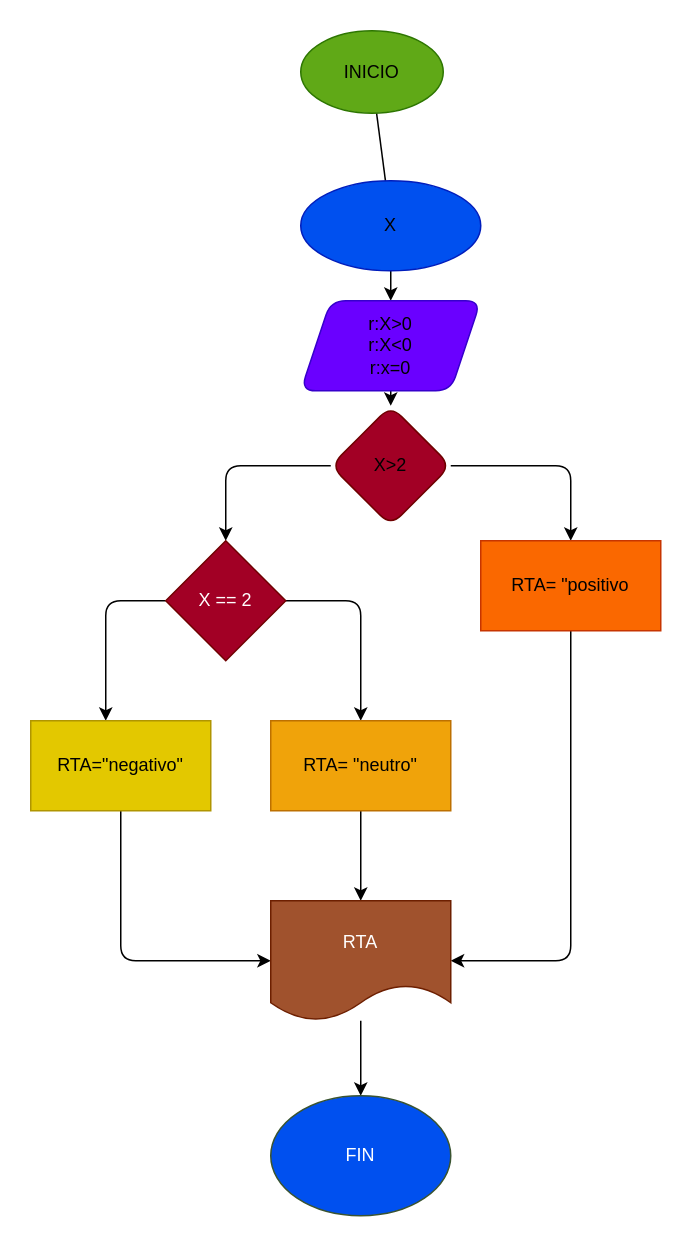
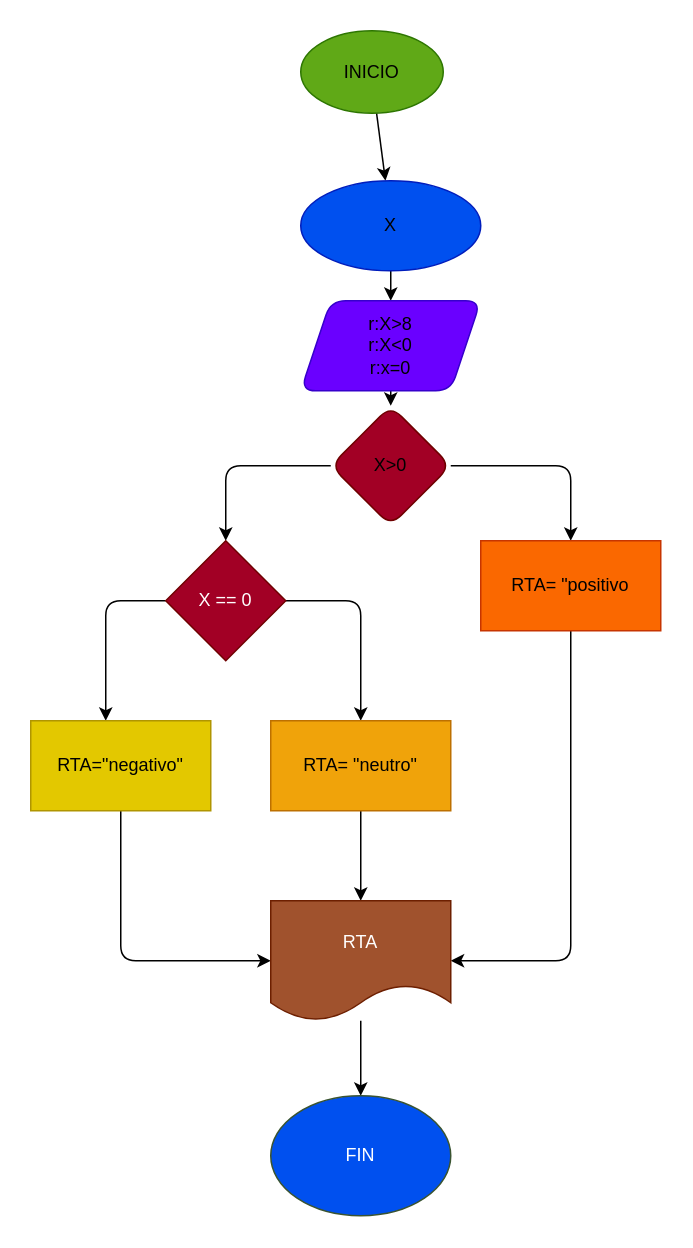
  <mxCell id="0" />
  <mxCell id="1" parent="0" />
- <mxCell id="2" value="" style="edgeStyle=none;html=1;fontColor=#000000;endArrow=none;" edge="1" parent="1" source="3" target="5"><mxGeometry relative="1" as="geometry" /></mxCell>
+ <mxCell id="2" value="" style="edgeStyle=none;html=1;fontColor=#000000;" edge="1" parent="1" source="3" target="5"><mxGeometry relative="1" as="geometry" /></mxCell>
  <mxCell id="3" value="&lt;font color=&quot;#000000&quot;&gt;INICIO&lt;/font&gt;" style="ellipse;whiteSpace=wrap;html=1;fillColor=#60a917;fontColor=#ffffff;strokeColor=#2D7600;" vertex="1" parent="1"><mxGeometry x="200" y="20" width="95" height="55" as="geometry" /></mxCell>
  <mxCell id="4" value="" style="edgeStyle=none;html=1;fontColor=#000000;" edge="1" parent="1" source="5" target="7"><mxGeometry relative="1" as="geometry" /></mxCell>
  <mxCell id="5" value="&lt;font color=&quot;#000000&quot;&gt;X&lt;/font&gt;" style="ellipse;whiteSpace=wrap;html=1;fillColor=#0050ef;strokeColor=#001DBC;fontColor=#ffffff;" vertex="1" parent="1"><mxGeometry x="200" y="120" width="120" height="60" as="geometry" /></mxCell>
  <mxCell id="6" value="" style="edgeStyle=none;html=1;fontColor=#000000;" edge="1" parent="1" source="7" target="10"><mxGeometry relative="1" as="geometry" /></mxCell>
- <mxCell id="7" value="&lt;font color=&quot;#000000&quot;&gt;r:X&amp;gt;0&lt;br&gt;r:X&amp;lt;0&lt;br&gt;r:x=0&lt;br&gt;&lt;/font&gt;" style="shape=parallelogram;perimeter=parallelogramPerimeter;whiteSpace=wrap;html=1;fixedSize=1;fillColor=#6a00ff;strokeColor=#3700CC;fontColor=#ffffff;rounded=1;" vertex="1" parent="1"><mxGeometry x="200" y="200" width="120" height="60" as="geometry" /></mxCell>
+ <mxCell id="7" value="&lt;font color=&quot;#000000&quot;&gt;r:X&amp;gt;8&lt;br&gt;r:X&amp;lt;0&lt;br&gt;r:x=0&lt;br&gt;&lt;/font&gt;" style="shape=parallelogram;perimeter=parallelogramPerimeter;whiteSpace=wrap;html=1;fixedSize=1;fillColor=#6a00ff;strokeColor=#3700CC;fontColor=#ffffff;rounded=1;" vertex="1" parent="1"><mxGeometry x="200" y="200" width="120" height="60" as="geometry" /></mxCell>
  <mxCell id="8" style="edgeStyle=none;html=1;fontColor=#000000;" edge="1" parent="1" source="10"><mxGeometry relative="1" as="geometry"><mxPoint x="380" y="360" as="targetPoint" /><Array as="points"><mxPoint x="380" y="310" /></Array></mxGeometry></mxCell>
  <mxCell id="9" style="edgeStyle=none;html=1;fontColor=#000000;" edge="1" parent="1" source="10"><mxGeometry relative="1" as="geometry"><mxPoint x="150" y="360" as="targetPoint" /><Array as="points"><mxPoint x="150" y="310" /></Array></mxGeometry></mxCell>
- <mxCell id="10" value="&lt;font color=&quot;#000000&quot;&gt;X&amp;gt;2&lt;/font&gt;" style="rhombus;whiteSpace=wrap;html=1;fillColor=#a20025;strokeColor=#6F0000;fontColor=#ffffff;rounded=1;" vertex="1" parent="1"><mxGeometry x="220" y="270" width="80" height="80" as="geometry" /></mxCell>
+ <mxCell id="10" value="&lt;font color=&quot;#000000&quot;&gt;X&amp;gt;0&lt;/font&gt;" style="rhombus;whiteSpace=wrap;html=1;fillColor=#a20025;strokeColor=#6F0000;fontColor=#ffffff;rounded=1;" vertex="1" parent="1"><mxGeometry x="220" y="270" width="80" height="80" as="geometry" /></mxCell>
  <mxCell id="11" style="edgeStyle=none;html=1;fontColor=#000000;entryX=1;entryY=0.5;entryDx=0;entryDy=0;" edge="1" parent="1" source="12" target="21"><mxGeometry relative="1" as="geometry"><mxPoint x="320" y="550" as="targetPoint" /><Array as="points"><mxPoint x="380" y="640" /></Array></mxGeometry></mxCell>
  <mxCell id="12" value="RTA= &quot;positivo" style="rounded=0;whiteSpace=wrap;html=1;fontColor=#000000;fillColor=#fa6800;strokeColor=#C73500;" vertex="1" parent="1"><mxGeometry x="320" y="360" width="120" height="60" as="geometry" /></mxCell>
  <mxCell id="13" style="edgeStyle=none;html=1;fontColor=#000000;" edge="1" parent="1" source="15"><mxGeometry relative="1" as="geometry"><mxPoint x="240" y="480" as="targetPoint" /><Array as="points"><mxPoint x="240" y="400" /></Array></mxGeometry></mxCell>
  <mxCell id="14" style="edgeStyle=none;html=1;fontColor=#000000;" edge="1" parent="1" source="15"><mxGeometry relative="1" as="geometry"><mxPoint x="70" y="480" as="targetPoint" /><Array as="points"><mxPoint x="70" y="400" /></Array></mxGeometry></mxCell>
- <mxCell id="15" value="X == 2" style="rhombus;whiteSpace=wrap;html=1;fontColor=#ffffff;fillColor=#a20025;strokeColor=#6F0000;" vertex="1" parent="1"><mxGeometry x="110" y="360" width="80" height="80" as="geometry" /></mxCell>
+ <mxCell id="15" value="X == 0" style="rhombus;whiteSpace=wrap;html=1;fontColor=#ffffff;fillColor=#a20025;strokeColor=#6F0000;" vertex="1" parent="1"><mxGeometry x="110" y="360" width="80" height="80" as="geometry" /></mxCell>
  <mxCell id="16" style="edgeStyle=none;html=1;fontColor=#000000;entryX=0;entryY=0.5;entryDx=0;entryDy=0;" edge="1" parent="1" source="17" target="21"><mxGeometry relative="1" as="geometry"><mxPoint x="140" y="620" as="targetPoint" /><Array as="points"><mxPoint x="80" y="640" /></Array></mxGeometry></mxCell>
  <mxCell id="17" value="RTA=&quot;negativo&quot;" style="rounded=0;whiteSpace=wrap;html=1;fontColor=#000000;fillColor=#e3c800;strokeColor=#B09500;" vertex="1" parent="1"><mxGeometry x="20" y="480" width="120" height="60" as="geometry" /></mxCell>
  <mxCell id="18" style="edgeStyle=none;html=1;fontColor=#000000;" edge="1" parent="1" source="19"><mxGeometry relative="1" as="geometry"><mxPoint x="240" y="600" as="targetPoint" /></mxGeometry></mxCell>
  <mxCell id="19" value="RTA= &quot;neutro&quot;" style="rounded=0;whiteSpace=wrap;html=1;fontColor=#000000;fillColor=#f0a30a;strokeColor=#BD7000;" vertex="1" parent="1"><mxGeometry x="180" y="480" width="120" height="60" as="geometry" /></mxCell>
  <mxCell id="20" style="edgeStyle=none;html=1;fontColor=#000000;" edge="1" parent="1" source="21"><mxGeometry relative="1" as="geometry"><mxPoint x="240" y="730" as="targetPoint" /></mxGeometry></mxCell>
  <mxCell id="21" value="RTA" style="shape=document;whiteSpace=wrap;html=1;boundedLbl=1;fontColor=#ffffff;fillColor=#a0522d;strokeColor=#6D1F00;" vertex="1" parent="1"><mxGeometry x="180" y="600" width="120" height="80" as="geometry" /></mxCell>
  <mxCell id="22" value="FIN" style="ellipse;whiteSpace=wrap;html=1;fontColor=#ffffff;fillColor=#0050ef;strokeColor=#3A5431;" vertex="1" parent="1"><mxGeometry x="180" y="730" width="120" height="80" as="geometry" /></mxCell>
